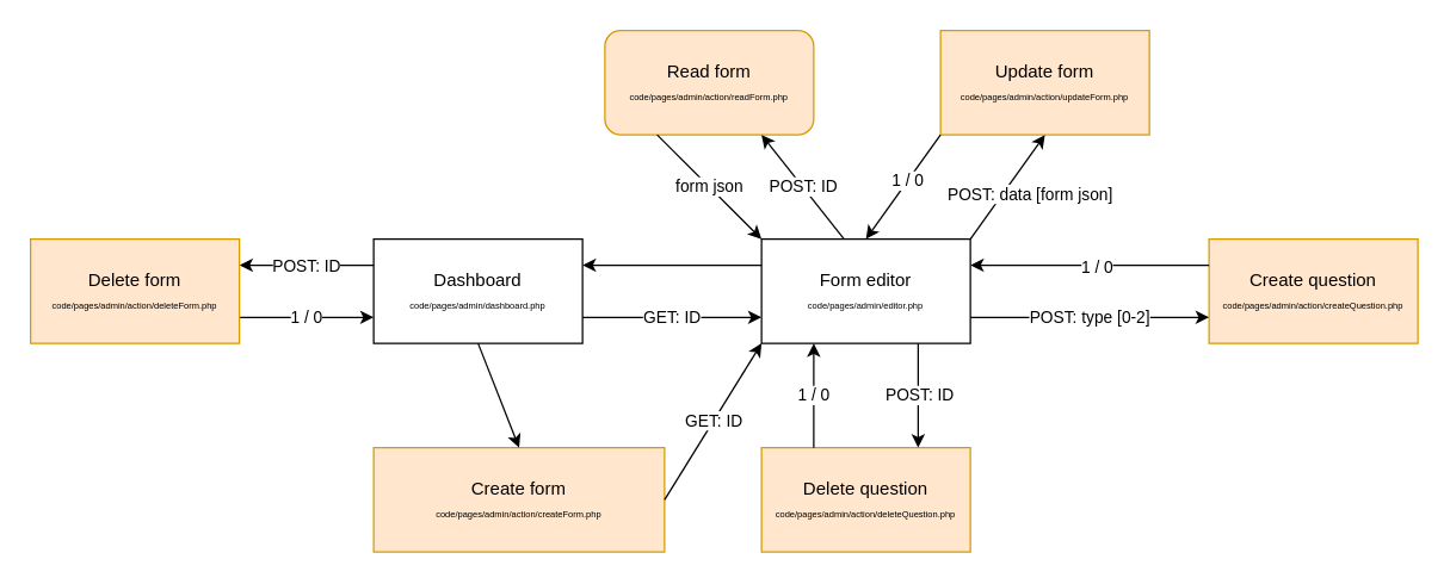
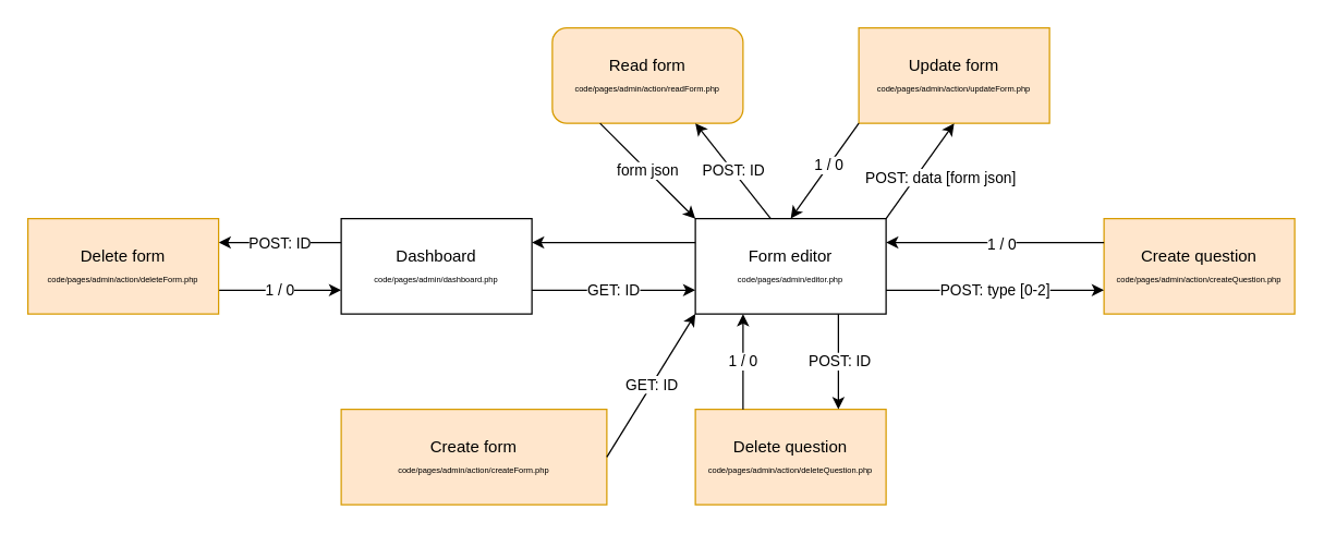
  <mxCell id="0" />
  <mxCell id="1" parent="0" />
  <mxCell id="2" value="POST: ID" style="edgeStyle=orthogonalEdgeStyle;rounded=0;orthogonalLoop=1;jettySize=auto;html=1;exitX=0;exitY=0.25;exitDx=0;exitDy=0;entryX=1;entryY=0.25;entryDx=0;entryDy=0;" edge="1" parent="1" source="3" target="9"><mxGeometry relative="1" as="geometry" /></mxCell>
  <mxCell id="3" value="Dashboard&lt;br&gt;&lt;font style=&quot;font-size: 6px;&quot;&gt;code/pages/admin/dashboard.php&lt;/font&gt;" style="rounded=0;whiteSpace=wrap;html=1;" vertex="1" parent="1"><mxGeometry x="250" y="160" width="140" height="70" as="geometry" /></mxCell>
  <mxCell id="4" value="&lt;font style=&quot;&quot;&gt;Form editor&lt;br&gt;&lt;/font&gt;&lt;font style=&quot;font-size: 6px;&quot;&gt;code/pages/admin/editor.php&lt;/font&gt;" style="rounded=0;whiteSpace=wrap;html=1;" vertex="1" parent="1"><mxGeometry x="510" y="160" width="140" height="70" as="geometry" /></mxCell>
  <mxCell id="5" value="GET: ID" style="endArrow=classic;html=1;rounded=0;exitX=1;exitY=0.75;exitDx=0;exitDy=0;entryX=0;entryY=0.75;entryDx=0;entryDy=0;" edge="1" parent="1" source="3" target="4"><mxGeometry width="50" height="50" relative="1" as="geometry"><mxPoint x="530" y="260" as="sourcePoint" /><mxPoint x="580" y="210" as="targetPoint" /></mxGeometry></mxCell>
  <mxCell id="6" value="&lt;font style=&quot;&quot;&gt;Create form&lt;br&gt;&lt;/font&gt;&lt;font style=&quot;font-size: 6px;&quot;&gt;code/pages/admin/action/createForm.php&lt;/font&gt;" style="rounded=0;whiteSpace=wrap;html=1;fillColor=#ffe6cc;strokeColor=#d79b00;" vertex="1" parent="1"><mxGeometry x="250" y="300" width="195" height="70" as="geometry" /></mxCell>
  <mxCell id="7" value="GET: ID" style="endArrow=classic;html=1;rounded=0;exitX=1;exitY=0.5;exitDx=0;exitDy=0;entryX=0;entryY=1;entryDx=0;entryDy=0;" edge="1" parent="1" source="6" target="4"><mxGeometry width="50" height="50" relative="1" as="geometry"><mxPoint x="350" y="320" as="sourcePoint" /><mxPoint x="400" y="270" as="targetPoint" /></mxGeometry></mxCell>
  <mxCell id="8" value="1 / 0" style="edgeStyle=orthogonalEdgeStyle;rounded=0;orthogonalLoop=1;jettySize=auto;html=1;exitX=1;exitY=0.75;exitDx=0;exitDy=0;entryX=0;entryY=0.75;entryDx=0;entryDy=0;" edge="1" parent="1" source="9" target="3"><mxGeometry relative="1" as="geometry" /></mxCell>
  <mxCell id="9" value="&lt;font style=&quot;&quot;&gt;Delete form&lt;br&gt;&lt;/font&gt;&lt;font style=&quot;font-size: 6px;&quot;&gt;code/pages/admin/action/deleteForm.php&lt;/font&gt;" style="rounded=0;whiteSpace=wrap;html=1;fillColor=#ffe6cc;strokeColor=#d79b00;" vertex="1" parent="1"><mxGeometry x="20" y="160" width="140" height="70" as="geometry" /></mxCell>
- <mxCell id="10" value="" style="endArrow=classic;html=1;rounded=0;exitX=0.5;exitY=1;exitDx=0;exitDy=0;entryX=0.5;entryY=0;entryDx=0;entryDy=0;" edge="1" parent="1" source="3" target="6"><mxGeometry width="50" height="50" relative="1" as="geometry"><mxPoint x="260" y="290" as="sourcePoint" /><mxPoint x="310" y="240" as="targetPoint" /></mxGeometry></mxCell>
  <mxCell id="11" value="&lt;font style=&quot;&quot;&gt;Create question&lt;br&gt;&lt;/font&gt;&lt;font style=&quot;font-size: 6px;&quot;&gt;code/pages/admin/action/createQuestion.php&lt;/font&gt;" style="rounded=0;whiteSpace=wrap;html=1;fillColor=#ffe6cc;strokeColor=#d79b00;" vertex="1" parent="1"><mxGeometry x="810" y="160" width="140" height="70" as="geometry" /></mxCell>
  <mxCell id="12" value="POST: type [0-2]" style="endArrow=classic;html=1;rounded=0;exitX=1;exitY=0.75;exitDx=0;exitDy=0;entryX=0;entryY=0.75;entryDx=0;entryDy=0;" edge="1" parent="1" source="4" target="11"><mxGeometry width="50" height="50" relative="1" as="geometry"><mxPoint x="640" y="190" as="sourcePoint" /><mxPoint x="690" y="140" as="targetPoint" /><mxPoint as="offset" /></mxGeometry></mxCell>
  <mxCell id="13" value="" style="endArrow=classic;html=1;rounded=0;exitX=0;exitY=0.25;exitDx=0;exitDy=0;entryX=1;entryY=0.25;entryDx=0;entryDy=0;" edge="1" parent="1" source="11" target="4"><mxGeometry width="50" height="50" relative="1" as="geometry"><mxPoint x="640" y="190" as="sourcePoint" /><mxPoint x="690" y="140" as="targetPoint" /></mxGeometry></mxCell>
  <mxCell id="14" value="1 / 0" style="edgeLabel;html=1;align=center;verticalAlign=middle;resizable=0;points=[];" vertex="1" connectable="0" parent="13"><mxGeometry x="-0.047" y="1" relative="1" as="geometry"><mxPoint as="offset" /></mxGeometry></mxCell>
  <mxCell id="15" value="&lt;font style=&quot;&quot;&gt;Delete question&lt;br&gt;&lt;/font&gt;&lt;font style=&quot;font-size: 6px;&quot;&gt;code/pages/admin/action/deleteQuestion.php&lt;/font&gt;" style="rounded=0;whiteSpace=wrap;html=1;fillColor=#ffe6cc;strokeColor=#d79b00;" vertex="1" parent="1"><mxGeometry x="510" y="300" width="140" height="70" as="geometry" /></mxCell>
  <mxCell id="16" value="1 / 0" style="endArrow=classic;html=1;rounded=0;exitX=0.25;exitY=0;exitDx=0;exitDy=0;entryX=0.25;entryY=1;entryDx=0;entryDy=0;" edge="1" parent="1" source="15" target="4"><mxGeometry width="50" height="50" relative="1" as="geometry"><mxPoint x="610" y="260" as="sourcePoint" /><mxPoint x="660" y="210" as="targetPoint" /></mxGeometry></mxCell>
  <mxCell id="17" value="" style="endArrow=classic;html=1;rounded=0;exitX=0.75;exitY=1;exitDx=0;exitDy=0;entryX=0.75;entryY=0;entryDx=0;entryDy=0;" edge="1" parent="1" source="4" target="15"><mxGeometry width="50" height="50" relative="1" as="geometry"><mxPoint x="610" y="260" as="sourcePoint" /><mxPoint x="660" y="210" as="targetPoint" /></mxGeometry></mxCell>
  <mxCell id="18" value="POST: ID" style="edgeLabel;html=1;align=center;verticalAlign=middle;resizable=0;points=[];" vertex="1" connectable="0" parent="17"><mxGeometry x="-0.029" relative="1" as="geometry"><mxPoint as="offset" /></mxGeometry></mxCell>
  <mxCell id="19" value="" style="endArrow=classic;html=1;rounded=0;exitX=0;exitY=0.25;exitDx=0;exitDy=0;entryX=1;entryY=0.25;entryDx=0;entryDy=0;" edge="1" parent="1" source="4" target="3"><mxGeometry width="50" height="50" relative="1" as="geometry"><mxPoint x="460" y="210" as="sourcePoint" /><mxPoint x="510" y="160" as="targetPoint" /></mxGeometry></mxCell>
  <mxCell id="20" value="&lt;font style=&quot;&quot;&gt;Update form&lt;br&gt;&lt;/font&gt;&lt;font style=&quot;font-size: 6px;&quot;&gt;code/pages/admin/action/updateForm.php&lt;/font&gt;" style="rounded=0;whiteSpace=wrap;html=1;fillColor=#ffe6cc;strokeColor=#d79b00;" vertex="1" parent="1"><mxGeometry x="630" y="20" width="140" height="70" as="geometry" /></mxCell>
  <mxCell id="21" value="POST: data [form json]" style="endArrow=classic;html=1;rounded=0;exitX=1;exitY=0;exitDx=0;exitDy=0;entryX=0.5;entryY=1;entryDx=0;entryDy=0;" edge="1" parent="1" source="4" target="20"><mxGeometry x="0.108" y="-15" width="50" height="50" relative="1" as="geometry"><mxPoint x="520" y="170" as="sourcePoint" /><mxPoint x="570" y="120" as="targetPoint" /><mxPoint as="offset" /></mxGeometry></mxCell>
  <mxCell id="22" value="" style="endArrow=classic;html=1;rounded=0;exitX=0;exitY=1;exitDx=0;exitDy=0;entryX=0.5;entryY=0;entryDx=0;entryDy=0;" edge="1" parent="1" source="20" target="4"><mxGeometry width="50" height="50" relative="1" as="geometry"><mxPoint x="540" y="140" as="sourcePoint" /><mxPoint x="590" y="90" as="targetPoint" /></mxGeometry></mxCell>
  <mxCell id="23" value="1 / 0" style="edgeLabel;html=1;align=center;verticalAlign=middle;resizable=0;points=[];" vertex="1" connectable="0" parent="22"><mxGeometry x="-0.148" y="-1" relative="1" as="geometry"><mxPoint y="1" as="offset" /></mxGeometry></mxCell>
  <mxCell id="24" value="&lt;font style=&quot;&quot;&gt;Read form&lt;br&gt;&lt;/font&gt;&lt;font style=&quot;font-size: 6px;&quot;&gt;code/pages/admin/action/readForm.php&lt;/font&gt;" style="whiteSpace=wrap;html=1;fillColor=#ffe6cc;strokeColor=#d79b00;rounded=1;" vertex="1" parent="1"><mxGeometry x="405" y="20" width="140" height="70" as="geometry" /></mxCell>
  <mxCell id="25" value="POST: ID" style="endArrow=classic;html=1;rounded=0;exitX=0.394;exitY=-0.003;exitDx=0;exitDy=0;entryX=0.75;entryY=1;entryDx=0;entryDy=0;exitPerimeter=0;" edge="1" parent="1" source="4" target="24"><mxGeometry width="50" height="50" relative="1" as="geometry"><mxPoint x="480" y="170" as="sourcePoint" /><mxPoint x="530" y="120" as="targetPoint" /></mxGeometry></mxCell>
  <mxCell id="26" value="form json" style="endArrow=classic;html=1;rounded=0;entryX=0;entryY=0;entryDx=0;entryDy=0;exitX=0.25;exitY=1;exitDx=0;exitDy=0;" edge="1" parent="1" source="24" target="4"><mxGeometry width="50" height="50" relative="1" as="geometry"><mxPoint x="400" y="100" as="sourcePoint" /><mxPoint x="440" y="90" as="targetPoint" /></mxGeometry></mxCell>
